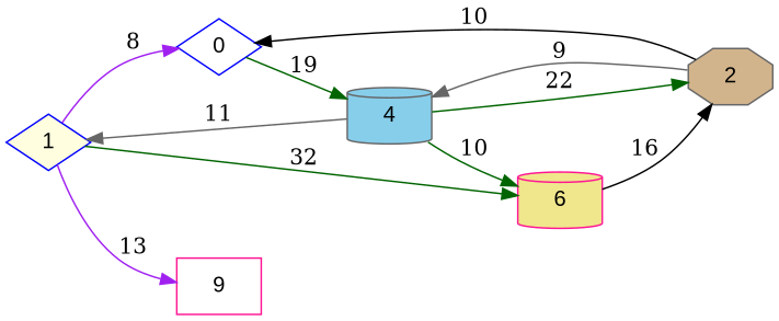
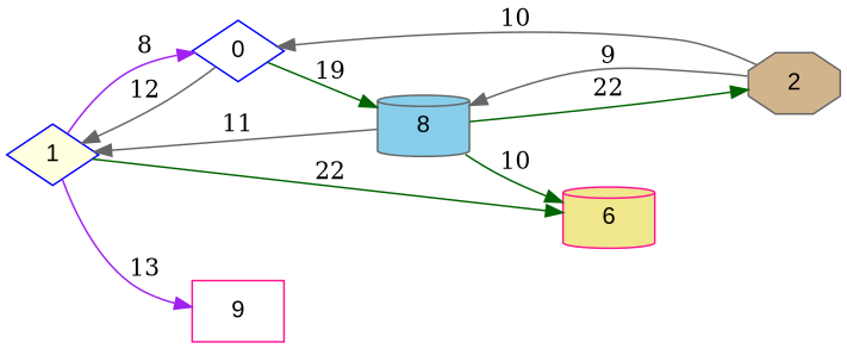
  digraph {
    rankdir=LR
    node [color=blue fillcolor=white fontname=Arial shape=diamond style=filled]
    edge [color=darkgreen]
    1 [fillcolor=lightyellow]
    0
-   4 [color=gray40 fillcolor=skyblue shape=cylinder]
+   4 [color=gray40 fillcolor=skyblue shape=cylinder label=8]
    n4 [color=deeppink fillcolor=khaki label=6 shape=cylinder]
    n5 [color=deeppink label=9 shape=box]
    2 [color=gray40 fillcolor=tan shape=octagon]
    1 -> 0 [color=purple label=8]
-   1 -> n4 [label=32]
+   1 -> n4 [label=22]
    1 -> n5 [color=purple label=13]
+   0 -> 1 [color=gray40 label=12]
    0 -> 4 [label=19]
    4 -> 1 [color=gray40 label=11]
    4 -> n4 [label=10]
    4 -> 2 [label=22]
-   n4 -> 2 [color=black label=16]
-   2 -> 0 [color=black label=10]
+   2 -> 0 [color=gray40 label=10]
    2 -> 4 [color=gray40 label=9]
  }
